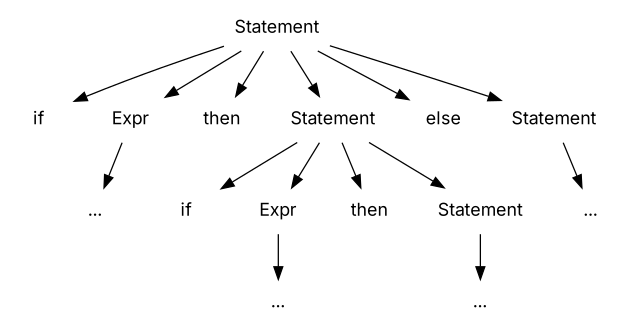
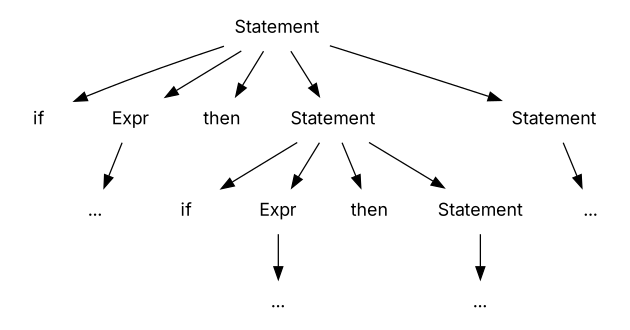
  digraph {
    fontname=Inter
    node [shape=plaintext fontname=Inter]
    edge [fontname=Inter]
    n1 [label=Statement]
-   else
    n3 [label=Statement]
    n4 [label=Expr]
    n5 [label=then]
    n6 [label=if]
    n7 [label=Statement]
    n8 [label=Expr]
    n9 [label=then]
    n10 [label=if]
    n11 [label=Statement]
    n12 [label="..."]
    n13 [label="..."]
    n14 [label="..."]
    n15 [label="..."]
    subgraph sub_1 {
      rank=same
      n1
-     else
      n3
      n4
      n5
      n6
    }
    subgraph sub_2 {
      rank=same
      n7
      n8
      n9
      n10
    }
-   n1 -> else [style=invis]
    n1 -> n7
    n1 -> n8
    n1 -> n9
    n1 -> n10
-   else -> n3 [style=invis]
    n3 -> n13
    n4 -> n5 [style=invis]
    n4 -> n14
    n5 -> n1 [style=invis]
    n6 -> n4 [style=invis]
    n7 -> n12
    n8 -> n9 [style=invis]
    n8 -> n15
    n9 -> n7 [style=invis]
    n10 -> n8 [style=invis]
    n11 -> n1
-   n11 -> else
    n11 -> n3
    n11 -> n4
    n11 -> n5
    n11 -> n6
  }
